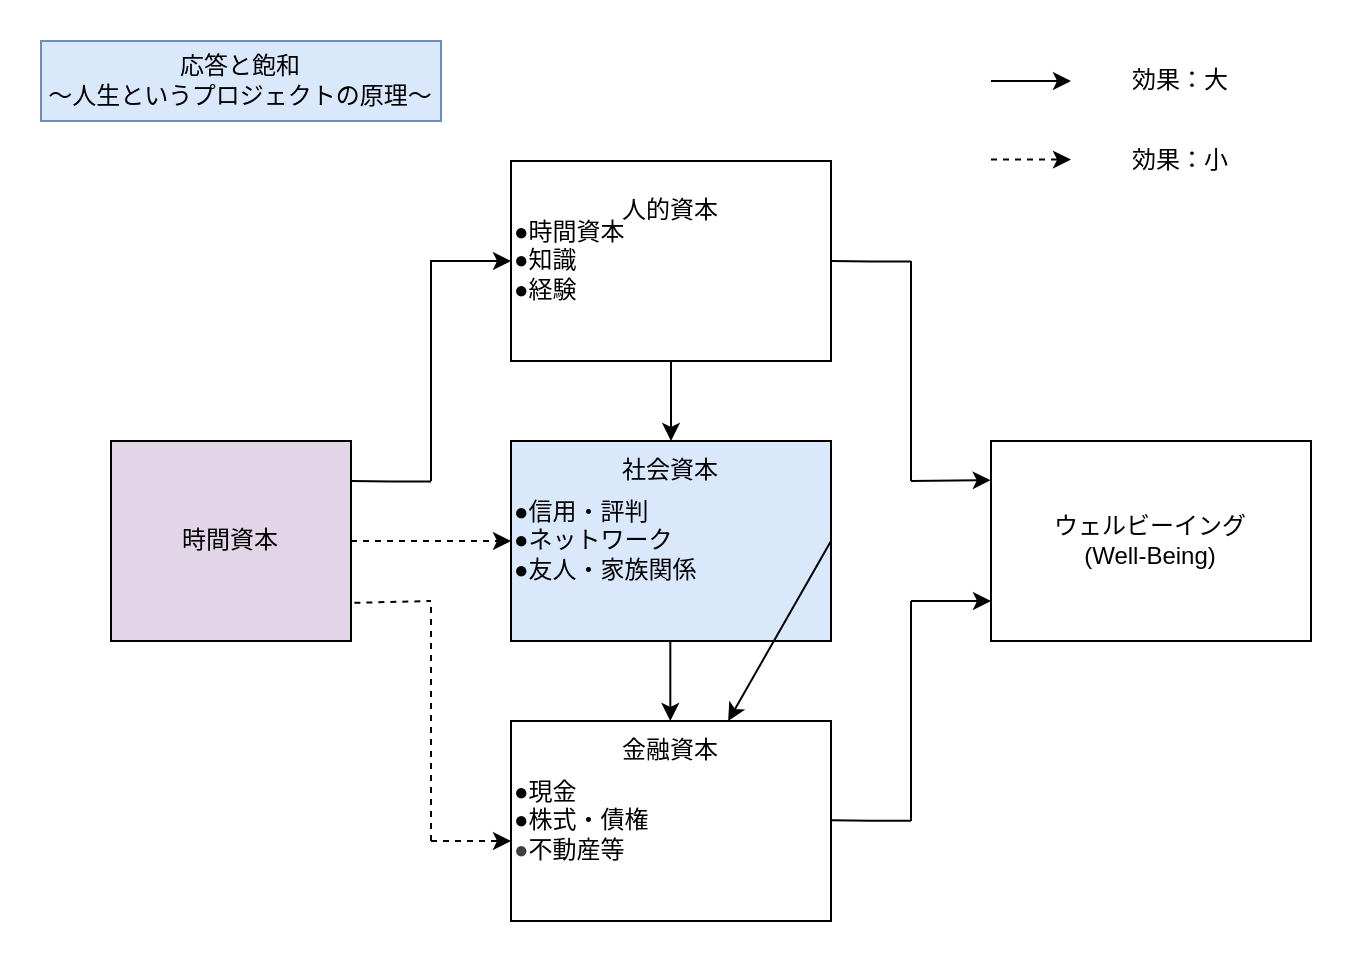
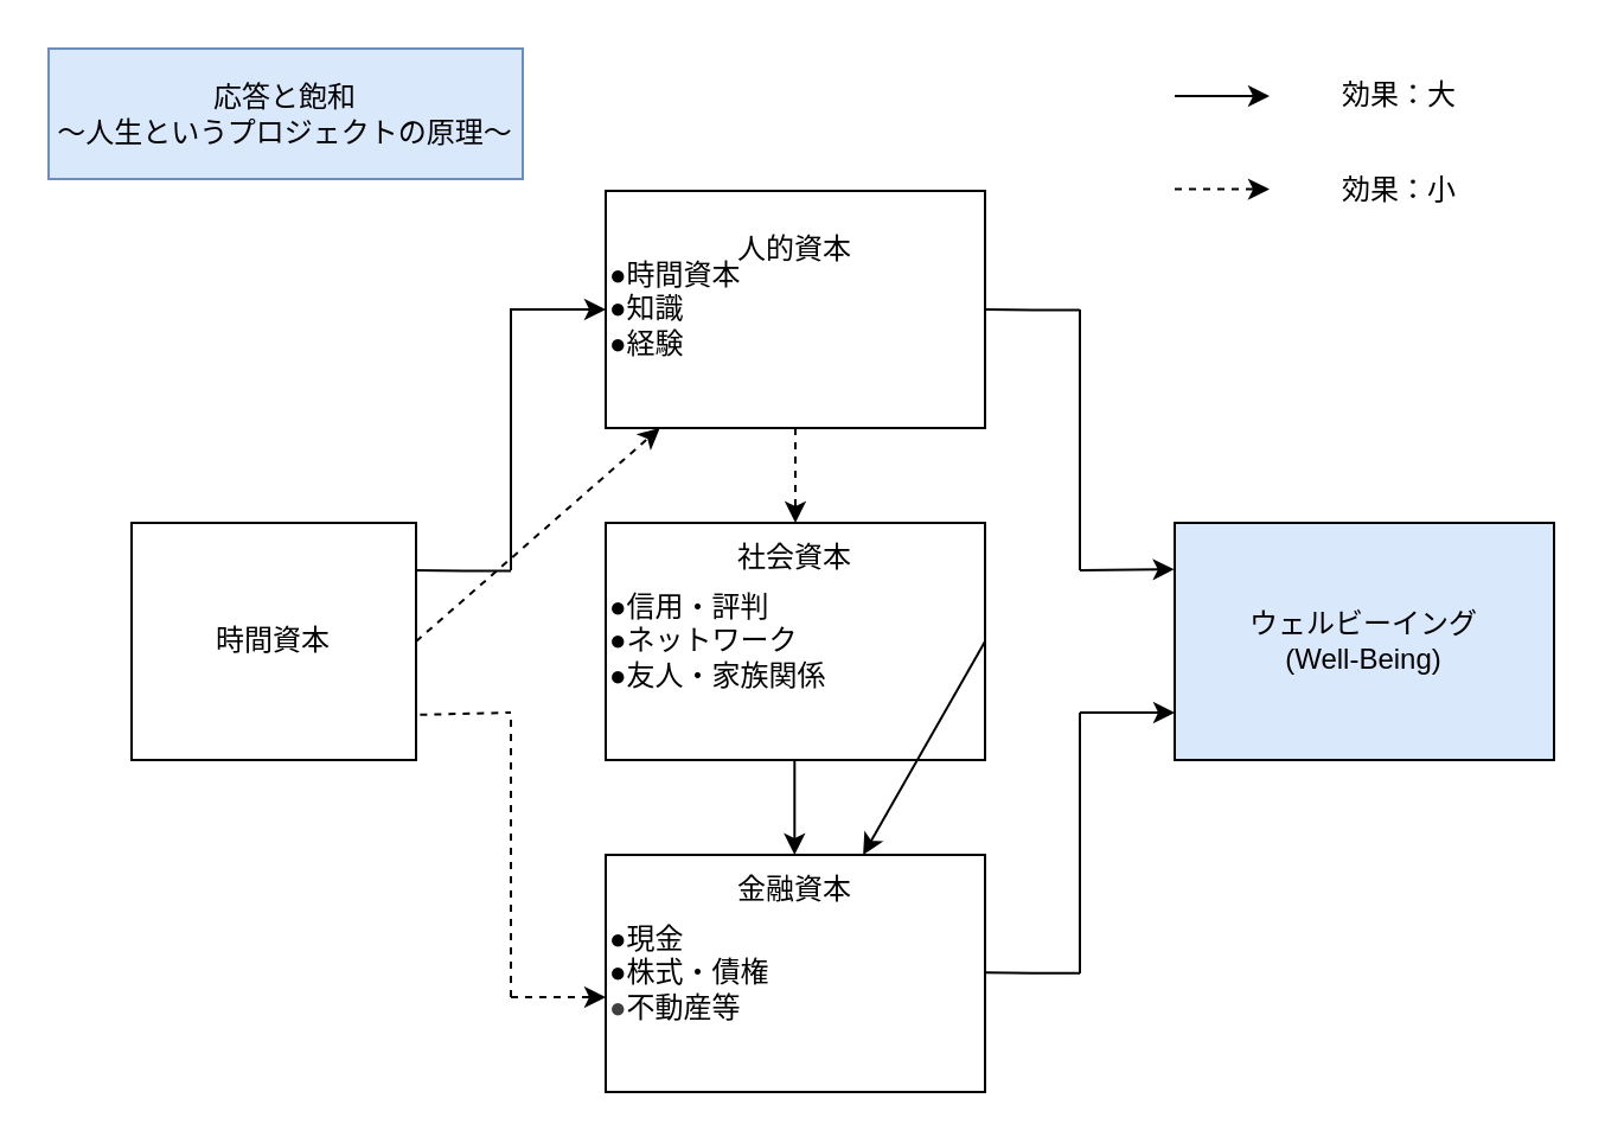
  <mxCell id="0" />
  <mxCell id="1" parent="0" />
- <mxCell id="2" value="応答と飽和&lt;div&gt;～人生というプロジェクトの原理～&lt;/div&gt;" style="text;html=1;align=center;verticalAlign=middle;whiteSpace=wrap;rounded=0;fillColor=#dae8fc;strokeColor=#6c8ebf;" parent="1" vertex="1"><mxGeometry x="20" y="20" width="200" height="40" as="geometry" /></mxCell>
+ <mxCell id="2" value="応答と飽和&lt;div&gt;～人生というプロジェクトの原理～&lt;/div&gt;" style="text;html=1;align=center;verticalAlign=middle;whiteSpace=wrap;rounded=0;fillColor=#dae8fc;strokeColor=#6c8ebf;" parent="1" vertex="1"><mxGeometry x="20" y="20" width="200" height="55" as="geometry" /></mxCell>
  <mxCell id="3" value="" style="endArrow=none;html=1;exitX=0.7;exitY=0.08;exitDx=0;exitDy=0;exitPerimeter=0;" parent="1" edge="1"><mxGeometry width="50" height="50" relative="1" as="geometry"><mxPoint x="175" y="240" as="sourcePoint" /><mxPoint x="215" y="240.21" as="targetPoint" /><Array as="points"><mxPoint x="195" y="240.21" /></Array></mxGeometry></mxCell>
- <mxCell id="4" value="時間資本" style="rounded=0;whiteSpace=wrap;html=1;fillColor=#e1d5e7;" vertex="1" parent="1"><mxGeometry x="55" y="220" width="120" height="100" as="geometry" /></mxCell>
- <mxCell id="5" value="" style="edgeStyle=none;html=1;" edge="1" parent="1" source="6" target="10"><mxGeometry relative="1" as="geometry" /></mxCell>
+ <mxCell id="4" value="時間資本" style="rounded=0;whiteSpace=wrap;html=1;" vertex="1" parent="1"><mxGeometry x="55" y="220" width="120" height="100" as="geometry" /></mxCell>
+ <mxCell id="5" value="" style="edgeStyle=none;html=1;dashed=1;" edge="1" parent="1" source="6" target="10"><mxGeometry relative="1" as="geometry" /></mxCell>
  <mxCell id="6" value="●時間資本&lt;br&gt;&lt;div&gt;&lt;span style=&quot;color: rgb(0, 0, 0); background-color: transparent;&quot;&gt;●&lt;/span&gt;知識&lt;/div&gt;&lt;div&gt;&lt;span style=&quot;color: rgb(0, 0, 0); background-color: transparent;&quot;&gt;●&lt;/span&gt;経験&lt;/div&gt;" style="rounded=0;whiteSpace=wrap;html=1;align=left;" vertex="1" parent="1"><mxGeometry x="255" y="80" width="160" height="100" as="geometry" /></mxCell>
  <mxCell id="7" value="人的資本" style="text;html=1;align=center;verticalAlign=middle;whiteSpace=wrap;rounded=0;" vertex="1" parent="1"><mxGeometry x="305" y="90" width="60" height="30" as="geometry" /></mxCell>
  <mxCell id="8" value="" style="endArrow=none;html=1;exitX=0.7;exitY=0.08;exitDx=0;exitDy=0;exitPerimeter=0;" edge="1" parent="1"><mxGeometry width="50" height="50" relative="1" as="geometry"><mxPoint x="215" y="129.5" as="sourcePoint" /><mxPoint x="215" y="240" as="targetPoint" /></mxGeometry></mxCell>
  <mxCell id="9" value="" style="endArrow=classic;html=1;entryX=0;entryY=0.5;entryDx=0;entryDy=0;" edge="1" parent="1" target="6"><mxGeometry width="50" height="50" relative="1" as="geometry"><mxPoint x="215" y="130" as="sourcePoint" /><mxPoint x="265" y="80" as="targetPoint" /></mxGeometry></mxCell>
- <mxCell id="10" value="●信用・評判&lt;br&gt;&lt;div&gt;&lt;span style=&quot;color: rgb(0, 0, 0); background-color: transparent;&quot;&gt;●&lt;/span&gt;ネットワーク&lt;/div&gt;&lt;div&gt;&lt;span style=&quot;color: rgb(0, 0, 0); background-color: transparent;&quot;&gt;●&lt;/span&gt;友人・家族関係&lt;/div&gt;" style="rounded=0;whiteSpace=wrap;html=1;align=left;fillColor=#dae8fc;" vertex="1" parent="1"><mxGeometry x="255" y="220" width="160" height="100" as="geometry" /></mxCell>
- <mxCell id="11" value="" style="endArrow=classic;html=1;entryX=0;entryY=0.5;entryDx=0;entryDy=0;dashed=1;exitX=1;exitY=0.5;exitDx=0;exitDy=0;" edge="1" parent="1" source="4" target="10"><mxGeometry width="50" height="50" relative="1" as="geometry"><mxPoint x="178.2" y="270.16" as="sourcePoint" /><mxPoint x="255" y="269.66" as="targetPoint" /></mxGeometry></mxCell>
+ <mxCell id="10" value="●信用・評判&lt;br&gt;&lt;div&gt;&lt;span style=&quot;color: rgb(0, 0, 0); background-color: transparent;&quot;&gt;●&lt;/span&gt;ネットワーク&lt;/div&gt;&lt;div&gt;&lt;span style=&quot;color: rgb(0, 0, 0); background-color: transparent;&quot;&gt;●&lt;/span&gt;友人・家族関係&lt;/div&gt;" style="rounded=0;whiteSpace=wrap;html=1;align=left;" vertex="1" parent="1"><mxGeometry x="255" y="220" width="160" height="100" as="geometry" /></mxCell>
+ <mxCell id="11" value="" style="endArrow=classic;html=1;dashed=1;exitX=1;exitY=0.5;exitDx=0;exitDy=0;" edge="1" parent="1" source="4" target="6"><mxGeometry width="50" height="50" relative="1" as="geometry"><mxPoint x="178.2" y="270.16" as="sourcePoint" /><mxPoint x="255" y="269.66" as="targetPoint" /></mxGeometry></mxCell>
  <mxCell id="12" value="社会資本" style="text;html=1;align=center;verticalAlign=middle;whiteSpace=wrap;rounded=0;" vertex="1" parent="1"><mxGeometry x="305" y="220" width="60" height="30" as="geometry" /></mxCell>
- <mxCell id="13" value="ウェルビーイング&lt;div&gt;(Well-Being)&lt;/div&gt;" style="rounded=0;whiteSpace=wrap;html=1;align=center;" vertex="1" parent="1"><mxGeometry x="495" y="220" width="160" height="100" as="geometry" /></mxCell>
+ <mxCell id="13" value="ウェルビーイング&lt;div&gt;(Well-Being)&lt;/div&gt;" style="rounded=0;whiteSpace=wrap;html=1;align=center;fillColor=#dae8fc;" vertex="1" parent="1"><mxGeometry x="495" y="220" width="160" height="100" as="geometry" /></mxCell>
  <mxCell id="14" value="" style="edgeStyle=none;html=1;exitX=1;exitY=0.5;exitDx=0;exitDy=0;" edge="1" parent="1" source="10" target="18"><mxGeometry relative="1" as="geometry"><mxPoint x="465" y="280" as="sourcePoint" /><mxPoint x="465" y="320" as="targetPoint" /></mxGeometry></mxCell>
  <mxCell id="15" value="" style="endArrow=classic;html=1;entryX=-0.001;entryY=0.196;entryDx=0;entryDy=0;entryPerimeter=0;" edge="1" parent="1" target="13"><mxGeometry width="50" height="50" relative="1" as="geometry"><mxPoint x="455" y="240" as="sourcePoint" /><mxPoint x="495" y="244.8" as="targetPoint" /></mxGeometry></mxCell>
  <mxCell id="16" value="" style="endArrow=none;html=1;exitX=0.7;exitY=0.08;exitDx=0;exitDy=0;exitPerimeter=0;" edge="1" parent="1"><mxGeometry width="50" height="50" relative="1" as="geometry"><mxPoint x="415" y="130" as="sourcePoint" /><mxPoint x="455" y="130.21" as="targetPoint" /><Array as="points"><mxPoint x="435" y="130.21" /></Array></mxGeometry></mxCell>
  <mxCell id="17" value="" style="endArrow=none;html=1;exitX=0.7;exitY=0.08;exitDx=0;exitDy=0;exitPerimeter=0;" edge="1" parent="1"><mxGeometry width="50" height="50" relative="1" as="geometry"><mxPoint x="455" y="130" as="sourcePoint" /><mxPoint x="455" y="240" as="targetPoint" /></mxGeometry></mxCell>
  <mxCell id="18" value="●現金&lt;div&gt;●株式・債権&lt;/div&gt;&lt;div&gt;&lt;span style=&quot;color: rgb(63, 63, 63); background-color: transparent;&quot;&gt;●&lt;/span&gt;不動産等&lt;/div&gt;" style="rounded=0;whiteSpace=wrap;html=1;align=left;" vertex="1" parent="1"><mxGeometry x="255" y="360" width="160" height="100" as="geometry" /></mxCell>
  <mxCell id="19" value="" style="edgeStyle=none;html=1;" edge="1" parent="1"><mxGeometry relative="1" as="geometry"><mxPoint x="334.66" y="320" as="sourcePoint" /><mxPoint x="334.66" y="360" as="targetPoint" /></mxGeometry></mxCell>
  <mxCell id="20" value="" style="endArrow=classic;html=1;entryX=0;entryY=0.5;entryDx=0;entryDy=0;dashed=1;" edge="1" parent="1"><mxGeometry width="50" height="50" relative="1" as="geometry"><mxPoint x="215" y="420" as="sourcePoint" /><mxPoint x="255" y="420" as="targetPoint" /></mxGeometry></mxCell>
  <mxCell id="21" value="" style="endArrow=none;html=1;dashed=1;" edge="1" parent="1"><mxGeometry width="50" height="50" relative="1" as="geometry"><mxPoint x="215" y="420" as="sourcePoint" /><mxPoint x="215" y="300" as="targetPoint" /></mxGeometry></mxCell>
  <mxCell id="22" value="" style="endArrow=none;html=1;dashed=1;exitX=1.014;exitY=0.809;exitDx=0;exitDy=0;exitPerimeter=0;" edge="1" parent="1" source="4"><mxGeometry width="50" height="50" relative="1" as="geometry"><mxPoint x="225" y="430" as="sourcePoint" /><mxPoint x="215" y="300" as="targetPoint" /></mxGeometry></mxCell>
  <mxCell id="23" value="金融資本" style="text;html=1;align=center;verticalAlign=middle;whiteSpace=wrap;rounded=0;" vertex="1" parent="1"><mxGeometry x="305" y="360" width="60" height="30" as="geometry" /></mxCell>
  <mxCell id="24" value="" style="endArrow=classic;html=1;entryX=-0.001;entryY=0.196;entryDx=0;entryDy=0;entryPerimeter=0;" edge="1" parent="1"><mxGeometry width="50" height="50" relative="1" as="geometry"><mxPoint x="455" y="300" as="sourcePoint" /><mxPoint x="495" y="300" as="targetPoint" /></mxGeometry></mxCell>
  <mxCell id="25" value="" style="endArrow=none;html=1;exitX=0.7;exitY=0.08;exitDx=0;exitDy=0;exitPerimeter=0;" edge="1" parent="1"><mxGeometry width="50" height="50" relative="1" as="geometry"><mxPoint x="455" y="300" as="sourcePoint" /><mxPoint x="455" y="410" as="targetPoint" /></mxGeometry></mxCell>
  <mxCell id="26" value="" style="endArrow=none;html=1;exitX=0.7;exitY=0.08;exitDx=0;exitDy=0;exitPerimeter=0;" edge="1" parent="1"><mxGeometry width="50" height="50" relative="1" as="geometry"><mxPoint x="415" y="409.66" as="sourcePoint" /><mxPoint x="455" y="409.87" as="targetPoint" /><Array as="points"><mxPoint x="435" y="409.87" /></Array></mxGeometry></mxCell>
  <mxCell id="27" value="" style="endArrow=classic;html=1;entryX=0;entryY=0.5;entryDx=0;entryDy=0;dashed=1;" edge="1" parent="1"><mxGeometry width="50" height="50" relative="1" as="geometry"><mxPoint x="495" y="79.31" as="sourcePoint" /><mxPoint x="535" y="79.31" as="targetPoint" /></mxGeometry></mxCell>
  <mxCell id="28" value="" style="endArrow=classic;html=1;entryX=0;entryY=0.5;entryDx=0;entryDy=0;" edge="1" parent="1"><mxGeometry width="50" height="50" relative="1" as="geometry"><mxPoint x="495" y="40" as="sourcePoint" /><mxPoint x="535" y="40" as="targetPoint" /></mxGeometry></mxCell>
  <mxCell id="29" value="効果：大" style="text;html=1;align=center;verticalAlign=middle;whiteSpace=wrap;rounded=0;" vertex="1" parent="1"><mxGeometry x="545" y="20" width="90" height="40" as="geometry" /></mxCell>
  <mxCell id="30" value="効果：小" style="text;html=1;align=center;verticalAlign=middle;whiteSpace=wrap;rounded=0;" vertex="1" parent="1"><mxGeometry x="545" y="60" width="90" height="40" as="geometry" /></mxCell>
